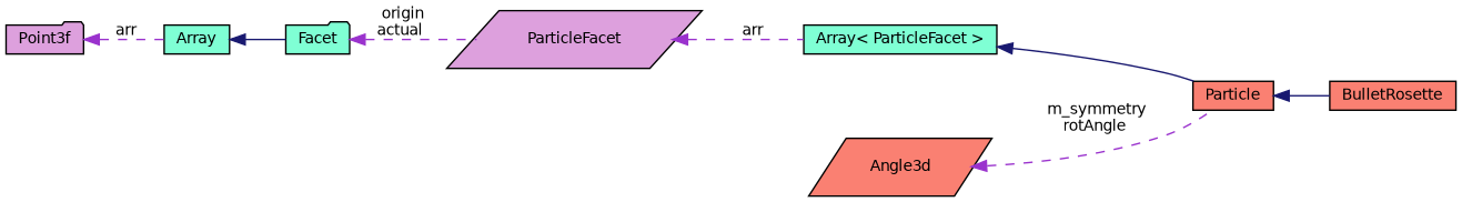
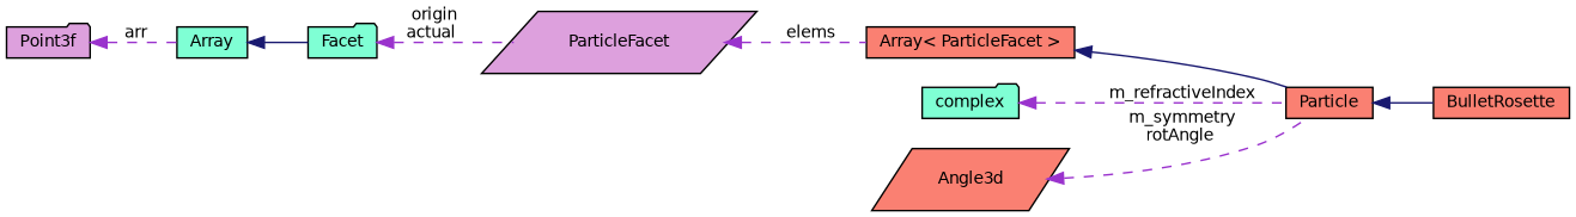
  digraph {
    rankdir=LR
    node [color=black fillcolor=salmon fontname=Helvetica fontsize=10 shape=box style=filled]
    edge [color=darkorchid3 dir=back fontname=Helvetica fontsize=10 labelfontname=Helvetica labelfontsize=10 style=dashed]
    n1 [fontcolor=black height=0.2 label=BulletRosette width=0.4]
    n2 [height=0.2 label=Particle width=0.4]
-   n3 [fillcolor=aquamarine height=0.2 label="Array\< ParticleFacet \>" width=0.4]
+   n3 [height=0.2 label="Array\< ParticleFacet \>" width=0.4]
    n4 [fillcolor=plum height=0.2 label=ParticleFacet shape=parallelogram width=0.4]
    n5 [fillcolor=aquamarine height=0.2 label=Facet shape=folder width=0.4]
    n6 [fillcolor=aquamarine height=0.2 label=Array width=0.4]
    n7 [fillcolor=plum height=0.2 label=Point3f shape=folder width=0.4]
+   n8 [fillcolor=aquamarine height=0.2 label=complex shape=folder width=0.4]
    n9 [height=0.2 label=Angle3d shape=parallelogram width=0.4]
    n2 -> n1 [color=midnightblue style=solid]
    n3 -> n2 [color=midnightblue style=solid]
-   n4 -> n3 [label=" arr"]
+   n4 -> n3 [label=" elems"]
    n5 -> n4 [label=" origin\nactual"]
    n6 -> n5 [color=midnightblue style=solid]
    n7 -> n6 [label=" arr"]
+   n8 -> n2 [label=" m_refractiveIndex"]
    n9 -> n2 [label=" m_symmetry\nrotAngle"]
  }
